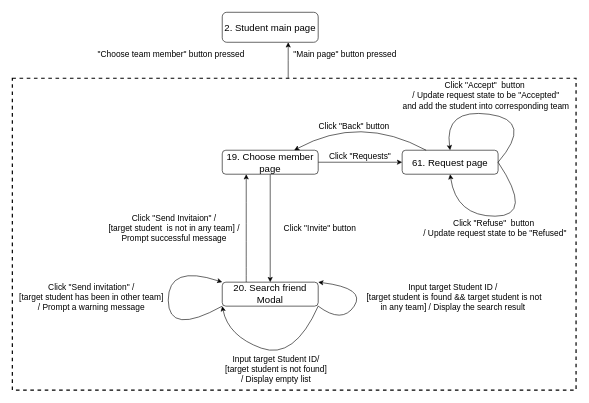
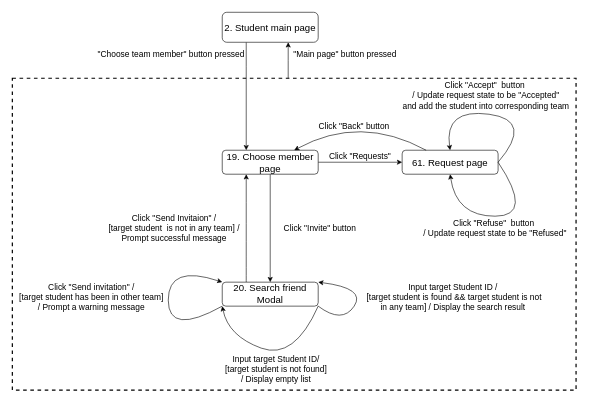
  <mxCell id="0" />
  <mxCell id="1" parent="0" />
  <mxCell id="2" style="edgeStyle=orthogonalEdgeStyle;rounded=0;orthogonalLoop=1;jettySize=auto;html=1;" parent="1" source="3" target="5" edge="1"><mxGeometry relative="1" as="geometry"><Array as="points"><mxPoint x="480" y="100" /><mxPoint x="480" y="100" /></Array></mxGeometry></mxCell>
  <mxCell id="3" value="" style="rounded=0;whiteSpace=wrap;html=1;strokeWidth=2;dashed=1;fillColor=none;" parent="1" vertex="1"><mxGeometry x="20" y="130" width="940" height="520" as="geometry" /></mxCell>
+ <mxCell id="4" style="edgeStyle=orthogonalEdgeStyle;rounded=0;orthogonalLoop=1;jettySize=auto;html=1;" parent="1" source="5" target="9" edge="1"><mxGeometry relative="1" as="geometry"><Array as="points"><mxPoint x="410" y="110" /><mxPoint x="410" y="110" /></Array></mxGeometry></mxCell>
  <mxCell id="5" value="&lt;font style=&quot;font-size: 16px&quot;&gt;2. Student main page&lt;/font&gt;" style="rounded=1;whiteSpace=wrap;html=1;" parent="1" vertex="1"><mxGeometry x="370" y="20" width="160" height="50" as="geometry" /></mxCell>
  <mxCell id="6" value="&lt;font style=&quot;font-size: 14px&quot;&gt;&quot;Choose team member&quot; button pressed&lt;/font&gt;" style="text;html=1;strokeColor=none;fillColor=none;align=center;verticalAlign=middle;whiteSpace=wrap;rounded=0;" parent="1" vertex="1"><mxGeometry x="160" y="80" width="250" height="20" as="geometry" /></mxCell>
  <mxCell id="7" style="edgeStyle=orthogonalEdgeStyle;rounded=0;orthogonalLoop=1;jettySize=auto;html=1;exitX=0.5;exitY=1;exitDx=0;exitDy=0;" parent="1" source="9" target="11" edge="1"><mxGeometry relative="1" as="geometry" /></mxCell>
  <mxCell id="8" style="edgeStyle=orthogonalEdgeStyle;rounded=0;orthogonalLoop=1;jettySize=auto;html=1;exitX=1;exitY=0.5;exitDx=0;exitDy=0;entryX=0;entryY=0.5;entryDx=0;entryDy=0;" parent="1" source="9" target="19" edge="1"><mxGeometry relative="1" as="geometry" /></mxCell>
  <mxCell id="9" value="&lt;font style=&quot;font-size: 16px&quot;&gt;19. Choose member page&lt;/font&gt;" style="rounded=1;whiteSpace=wrap;html=1;" parent="1" vertex="1"><mxGeometry x="370" y="250" width="160" height="40" as="geometry" /></mxCell>
  <mxCell id="10" style="edgeStyle=orthogonalEdgeStyle;curved=1;orthogonalLoop=1;jettySize=auto;html=1;exitX=0.25;exitY=0;exitDx=0;exitDy=0;entryX=0.25;entryY=1;entryDx=0;entryDy=0;" parent="1" source="11" target="9" edge="1"><mxGeometry relative="1" as="geometry" /></mxCell>
  <mxCell id="11" value="&lt;font style=&quot;font-size: 16px&quot;&gt;20. Search friend Modal&lt;/font&gt;" style="rounded=1;whiteSpace=wrap;html=1;" parent="1" vertex="1"><mxGeometry x="370" y="470" width="160" height="40" as="geometry" /></mxCell>
  <mxCell id="12" value="&lt;font style=&quot;font-size: 14px&quot;&gt;Click &quot;Accept&quot;&amp;nbsp; button&amp;nbsp;&lt;br&gt;/ Update request state to be &quot;Accepted&quot;&lt;br&gt;and add the student into corresponding team&lt;/font&gt;" style="text;html=1;strokeColor=none;fillColor=none;align=center;verticalAlign=middle;whiteSpace=wrap;rounded=0;" parent="1" vertex="1"><mxGeometry x="670" y="130" width="280" height="58" as="geometry" /></mxCell>
  <mxCell id="13" value="&lt;font style=&quot;font-size: 14px&quot;&gt;Click &quot;Invite&quot; button&amp;nbsp;&lt;br&gt;&lt;/font&gt;" style="text;html=1;strokeColor=none;fillColor=none;align=center;verticalAlign=middle;whiteSpace=wrap;rounded=0;" parent="1" vertex="1"><mxGeometry x="450" y="370" width="170" height="20" as="geometry" /></mxCell>
  <mxCell id="14" value="" style="endArrow=classic;html=1;curved=1;entryX=1;entryY=0;entryDx=0;entryDy=0;exitX=1;exitY=1;exitDx=0;exitDy=0;" parent="1" source="11" target="11" edge="1"><mxGeometry width="50" height="50" relative="1" as="geometry"><mxPoint x="550" y="500" as="sourcePoint" /><mxPoint x="560" y="500" as="targetPoint" /><Array as="points"><mxPoint x="570" y="540" /><mxPoint x="610" y="480" /></Array></mxGeometry></mxCell>
  <mxCell id="15" value="&lt;font style=&quot;font-size: 14px&quot;&gt;Input target Student ID /&lt;br&gt;&amp;nbsp;[target student is found &amp;amp;&amp;amp; target student is not in any team] / Display the search result&lt;/font&gt;" style="text;html=1;strokeColor=none;fillColor=none;align=center;verticalAlign=middle;whiteSpace=wrap;rounded=0;" parent="1" vertex="1"><mxGeometry x="600" y="470" width="310" height="50" as="geometry" /></mxCell>
  <mxCell id="16" value="&lt;font style=&quot;font-size: 14px&quot;&gt;Input target Student ID/ [target student is not found]&lt;br&gt;/ Display empty list&lt;/font&gt;" style="text;html=1;strokeColor=none;fillColor=none;align=center;verticalAlign=middle;whiteSpace=wrap;rounded=0;" parent="1" vertex="1"><mxGeometry x="370" y="590" width="180" height="50" as="geometry" /></mxCell>
  <mxCell id="17" value="&lt;font style=&quot;font-size: 14px&quot;&gt;Click &quot;Send Invitaion&quot; /&lt;br&gt;[target student&amp;nbsp; is not in any team] / &lt;br&gt;Prompt successful message&lt;/font&gt;" style="text;html=1;strokeColor=none;fillColor=none;align=center;verticalAlign=middle;whiteSpace=wrap;rounded=0;" parent="1" vertex="1"><mxGeometry x="170" y="350" width="240" height="60" as="geometry" /></mxCell>
  <mxCell id="18" value="" style="endArrow=classic;html=1;curved=1;entryX=0;entryY=1;entryDx=0;entryDy=0;exitX=1;exitY=1;exitDx=0;exitDy=0;" parent="1" source="11" target="11" edge="1"><mxGeometry width="50" height="50" relative="1" as="geometry"><mxPoint x="510" y="520" as="sourcePoint" /><mxPoint x="350" y="470" as="targetPoint" /><Array as="points"><mxPoint x="490" y="600" /><mxPoint x="380" y="560" /></Array></mxGeometry></mxCell>
  <mxCell id="19" value="&lt;font style=&quot;font-size: 16px&quot;&gt;61. Request page&lt;/font&gt;" style="rounded=1;whiteSpace=wrap;html=1;" parent="1" vertex="1"><mxGeometry x="670" y="250" width="160" height="40" as="geometry" /></mxCell>
  <mxCell id="20" value="&lt;font style=&quot;font-size: 14px&quot;&gt;Click &quot;Requests&quot;&lt;/font&gt;" style="text;html=1;strokeColor=none;fillColor=none;align=center;verticalAlign=middle;whiteSpace=wrap;rounded=0;" parent="1" vertex="1"><mxGeometry x="540" y="250" width="120" height="20" as="geometry" /></mxCell>
  <mxCell id="21" value="" style="endArrow=classic;html=1;exitX=0;exitY=1;exitDx=0;exitDy=0;curved=1;entryX=0;entryY=0;entryDx=0;entryDy=0;" parent="1" source="11" target="11" edge="1"><mxGeometry width="50" height="50" relative="1" as="geometry"><mxPoint x="390" y="550" as="sourcePoint" /><mxPoint x="340" y="450" as="targetPoint" /><Array as="points"><mxPoint x="280" y="560" /><mxPoint x="280" y="440" /></Array></mxGeometry></mxCell>
  <mxCell id="22" value="&lt;font style=&quot;font-size: 14px&quot;&gt;Click &quot;Send invitation&quot; /&lt;br&gt;[target student has been in other team]&lt;br&gt;/ Prompt a warning message&lt;/font&gt;" style="text;html=1;strokeColor=none;fillColor=none;align=center;verticalAlign=middle;whiteSpace=wrap;rounded=0;" parent="1" vertex="1"><mxGeometry x="30" y="470" width="244" height="50" as="geometry" /></mxCell>
  <mxCell id="23" value="" style="endArrow=classic;html=1;exitX=0.25;exitY=0;exitDx=0;exitDy=0;entryX=0.75;entryY=0;entryDx=0;entryDy=0;curved=1;" parent="1" source="19" target="9" edge="1"><mxGeometry width="50" height="50" relative="1" as="geometry"><mxPoint x="480" y="390" as="sourcePoint" /><mxPoint x="530" y="340" as="targetPoint" /><Array as="points"><mxPoint x="600" y="190" /></Array></mxGeometry></mxCell>
  <mxCell id="24" value="&lt;font style=&quot;font-size: 14px&quot;&gt;Click &quot;Back&quot; button&lt;/font&gt;" style="text;html=1;strokeColor=none;fillColor=none;align=center;verticalAlign=middle;whiteSpace=wrap;rounded=0;" parent="1" vertex="1"><mxGeometry x="520" y="200" width="140" height="20" as="geometry" /></mxCell>
  <mxCell id="25" value="" style="endArrow=classic;html=1;exitX=1;exitY=0.5;exitDx=0;exitDy=0;curved=1;entryX=0.5;entryY=0;entryDx=0;entryDy=0;" parent="1" source="19" target="19" edge="1"><mxGeometry width="50" height="50" relative="1" as="geometry"><mxPoint x="850" y="260" as="sourcePoint" /><mxPoint x="800" y="180" as="targetPoint" /><Array as="points"><mxPoint x="890" y="200" /><mxPoint x="740" y="180" /></Array></mxGeometry></mxCell>
  <mxCell id="26" value="" style="endArrow=classic;html=1;exitX=1;exitY=0.5;exitDx=0;exitDy=0;curved=1;entryX=0.5;entryY=1;entryDx=0;entryDy=0;" parent="1" source="19" target="19" edge="1"><mxGeometry width="50" height="50" relative="1" as="geometry"><mxPoint x="480" y="330" as="sourcePoint" /><mxPoint x="810" y="390" as="targetPoint" /><Array as="points"><mxPoint x="890" y="360" /><mxPoint x="760" y="360" /></Array></mxGeometry></mxCell>
  <mxCell id="27" value="&lt;font style=&quot;font-size: 14px&quot;&gt;Click &quot;Refuse&quot;&amp;nbsp; button&amp;nbsp;&lt;br&gt;/ Update request state to be &quot;Refused&quot;&lt;/font&gt;" style="text;html=1;strokeColor=none;fillColor=none;align=center;verticalAlign=middle;whiteSpace=wrap;rounded=0;" parent="1" vertex="1"><mxGeometry x="700" y="360" width="250" height="40" as="geometry" /></mxCell>
  <mxCell id="28" value="&lt;font style=&quot;font-size: 14px&quot;&gt;&quot;Main page&quot; button pressed&lt;/font&gt;" style="text;html=1;strokeColor=none;fillColor=none;align=center;verticalAlign=middle;whiteSpace=wrap;rounded=0;" parent="1" vertex="1"><mxGeometry x="480" y="80" width="190" height="20" as="geometry" /></mxCell>
